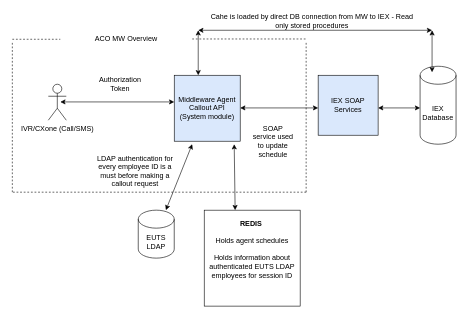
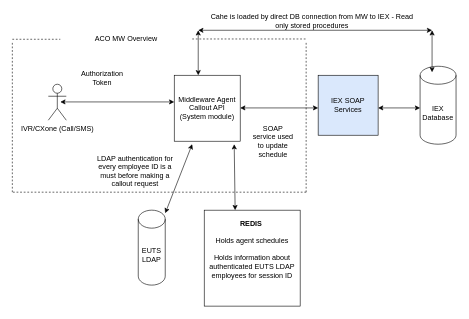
  <mxCell id="0" />
  <mxCell id="1" parent="0" />
  <mxCell id="2" value="IVR/CXone (Call/SMS)" style="shape=umlActor;verticalLabelPosition=bottom;verticalAlign=top;html=1;outlineConnect=0;" parent="1" vertex="1"><mxGeometry x="80" y="140" width="30" height="60" as="geometry" /></mxCell>
  <mxCell id="3" value="" style="endArrow=classic;startArrow=classic;html=1;rounded=0;" parent="1" edge="1"><mxGeometry width="50" height="50" relative="1" as="geometry"><mxPoint x="100" y="169.5" as="sourcePoint" /><mxPoint x="290" y="169.5" as="targetPoint" /></mxGeometry></mxCell>
- <mxCell id="4" value="Authorization Token" style="text;html=1;strokeColor=none;fillColor=none;align=center;verticalAlign=middle;whiteSpace=wrap;rounded=0;" parent="1" vertex="1"><mxGeometry x="160" y="125" width="80" height="30" as="geometry" /></mxCell>
- <mxCell id="5" value="&lt;div&gt;Middleware Agent Callout API&lt;/div&gt;&lt;div&gt;(System module)&lt;/div&gt;" style="whiteSpace=wrap;html=1;aspect=fixed;fillColor=#dae8fc;" parent="1" vertex="1"><mxGeometry x="290" y="125" width="110" height="110" as="geometry" /></mxCell>
+ <mxCell id="4" value="Authorization Token" style="text;html=1;strokeColor=none;fillColor=none;align=center;verticalAlign=middle;whiteSpace=wrap;rounded=0;" parent="1" vertex="1"><mxGeometry x="130" y="115" width="80" height="30" as="geometry" /></mxCell>
+ <mxCell id="5" value="&lt;div&gt;Middleware Agent Callout API&lt;/div&gt;&lt;div&gt;(System module)&lt;/div&gt;" style="whiteSpace=wrap;html=1;aspect=fixed;" parent="1" vertex="1"><mxGeometry x="290" y="125" width="110" height="110" as="geometry" /></mxCell>
  <mxCell id="6" value="" style="endArrow=classic;startArrow=classic;html=1;rounded=0;" parent="1" edge="1"><mxGeometry width="50" height="50" relative="1" as="geometry"><mxPoint x="400" y="179.5" as="sourcePoint" /><mxPoint x="530" y="179.5" as="targetPoint" /></mxGeometry></mxCell>
  <mxCell id="7" value="IEX SOAP Services" style="whiteSpace=wrap;html=1;aspect=fixed;fillColor=#dae8fc;" parent="1" vertex="1"><mxGeometry x="530" y="125" width="100" height="100" as="geometry" /></mxCell>
  <mxCell id="8" value="SOAP service used to update schedule" style="text;html=1;strokeColor=none;fillColor=none;align=center;verticalAlign=middle;whiteSpace=wrap;rounded=0;" parent="1" vertex="1"><mxGeometry x="420" y="190" width="70" height="90" as="geometry" /></mxCell>
  <mxCell id="9" value="IEX Database" style="shape=cylinder3;whiteSpace=wrap;html=1;boundedLbl=1;backgroundOutline=1;size=15;" parent="1" vertex="1"><mxGeometry x="700" y="110" width="60" height="130" as="geometry" /></mxCell>
  <mxCell id="10" value="" style="endArrow=classic;startArrow=classic;html=1;rounded=0;entryX=0;entryY=0.5;entryDx=0;entryDy=0;entryPerimeter=0;" parent="1" edge="1"><mxGeometry width="50" height="50" relative="1" as="geometry"><mxPoint x="630" y="179.5" as="sourcePoint" /><mxPoint x="700" y="179.5" as="targetPoint" /></mxGeometry></mxCell>
  <mxCell id="11" value="" style="endArrow=none;dashed=1;html=1;rounded=0;" parent="1" edge="1"><mxGeometry width="50" height="50" relative="1" as="geometry"><mxPoint x="510" y="320" as="sourcePoint" /><mxPoint x="20" y="320" as="targetPoint" /></mxGeometry></mxCell>
  <mxCell id="12" value="" style="endArrow=none;dashed=1;html=1;rounded=0;" parent="1" edge="1"><mxGeometry width="50" height="50" relative="1" as="geometry"><mxPoint x="510" y="320" as="sourcePoint" /><mxPoint x="510" y="70" as="targetPoint" /></mxGeometry></mxCell>
  <mxCell id="13" value="" style="endArrow=none;dashed=1;html=1;rounded=0;" parent="1" edge="1"><mxGeometry width="50" height="50" relative="1" as="geometry"><mxPoint x="20" y="320" as="sourcePoint" /><mxPoint x="20" y="70" as="targetPoint" /></mxGeometry></mxCell>
  <mxCell id="14" value="" style="endArrow=none;dashed=1;html=1;rounded=0;" parent="1" target="15" edge="1"><mxGeometry width="50" height="50" relative="1" as="geometry"><mxPoint x="20" y="65" as="sourcePoint" /><mxPoint x="90" y="60" as="targetPoint" /></mxGeometry></mxCell>
  <mxCell id="15" value="ACO MW Overview" style="text;html=1;strokeColor=none;fillColor=none;align=center;verticalAlign=middle;whiteSpace=wrap;rounded=0;" parent="1" vertex="1"><mxGeometry x="100" y="50" width="220" height="30" as="geometry" /></mxCell>
  <mxCell id="16" value="" style="endArrow=none;dashed=1;html=1;rounded=0;" parent="1" edge="1"><mxGeometry width="50" height="50" relative="1" as="geometry"><mxPoint x="320" y="64.5" as="sourcePoint" /><mxPoint x="510" y="64.5" as="targetPoint" /></mxGeometry></mxCell>
  <mxCell id="17" value="&lt;div&gt;&lt;b&gt;REDIS&amp;nbsp;&lt;/b&gt;&lt;/div&gt;&lt;div&gt;&lt;br&gt;&lt;/div&gt;&lt;div&gt;Holds agent schedules&lt;/div&gt;&lt;div&gt;&lt;br&gt;&lt;/div&gt;&lt;div&gt;Holds information about authenticated EUTS LDAP employees for session ID&lt;br&gt;&lt;/div&gt;&lt;div&gt;&lt;br&gt;&lt;/div&gt;&lt;div&gt;&lt;br&gt;&lt;/div&gt;" style="whiteSpace=wrap;html=1;aspect=fixed;" parent="1" vertex="1"><mxGeometry x="340" y="350" width="160" height="160" as="geometry" /></mxCell>
  <mxCell id="18" value="" style="endArrow=classic;startArrow=classic;html=1;rounded=0;exitX=0.613;exitY=0.025;exitDx=0;exitDy=0;exitPerimeter=0;" parent="1" edge="1"><mxGeometry width="50" height="50" relative="1" as="geometry"><mxPoint x="391.56" y="350" as="sourcePoint" /><mxPoint x="390" y="240" as="targetPoint" /></mxGeometry></mxCell>
  <mxCell id="19" value="" style="endArrow=classic;startArrow=classic;html=1;rounded=0;" parent="1" edge="1"><mxGeometry width="50" height="50" relative="1" as="geometry"><mxPoint x="330" y="125" as="sourcePoint" /><mxPoint x="330" y="50" as="targetPoint" /></mxGeometry></mxCell>
  <mxCell id="20" value="" style="endArrow=classic;startArrow=classic;html=1;rounded=0;" parent="1" edge="1"><mxGeometry width="50" height="50" relative="1" as="geometry"><mxPoint x="330" y="50" as="sourcePoint" /><mxPoint x="720" y="50" as="targetPoint" /></mxGeometry></mxCell>
  <mxCell id="21" value="" style="endArrow=classic;startArrow=classic;html=1;rounded=0;" parent="1" edge="1"><mxGeometry width="50" height="50" relative="1" as="geometry"><mxPoint x="720" y="120" as="sourcePoint" /><mxPoint x="720" y="50" as="targetPoint" /></mxGeometry></mxCell>
  <mxCell id="22" value="Cahe is loaded by direct DB connection from MW to IEX - Read only stored procedures" style="text;html=1;strokeColor=none;fillColor=none;align=center;verticalAlign=middle;whiteSpace=wrap;rounded=0;" parent="1" vertex="1"><mxGeometry x="340" y="20" width="360" height="30" as="geometry" /></mxCell>
- <mxCell id="23" value="EUTS LDAP" style="shape=cylinder3;whiteSpace=wrap;html=1;boundedLbl=1;backgroundOutline=1;size=15;" parent="1" vertex="1"><mxGeometry x="230" y="350" width="60" height="80" as="geometry" /></mxCell>
+ <mxCell id="23" value="EUTS LDAP" style="shape=cylinder3;whiteSpace=wrap;html=1;boundedLbl=1;backgroundOutline=1;size=15;" parent="1" vertex="1"><mxGeometry x="230" y="350" width="45" height="125" as="geometry" /></mxCell>
  <mxCell id="24" value="" style="endArrow=classic;startArrow=classic;html=1;rounded=0;" parent="1" source="23" edge="1"><mxGeometry width="50" height="50" relative="1" as="geometry"><mxPoint x="270" y="290" as="sourcePoint" /><mxPoint x="320" y="240" as="targetPoint" /></mxGeometry></mxCell>
  <mxCell id="25" value="LDAP authentication for every employee ID is a must before making a callout request" style="text;html=1;strokeColor=none;fillColor=none;align=center;verticalAlign=middle;whiteSpace=wrap;rounded=0;" parent="1" vertex="1"><mxGeometry x="160" y="280" width="130" height="10" as="geometry" /></mxCell>
